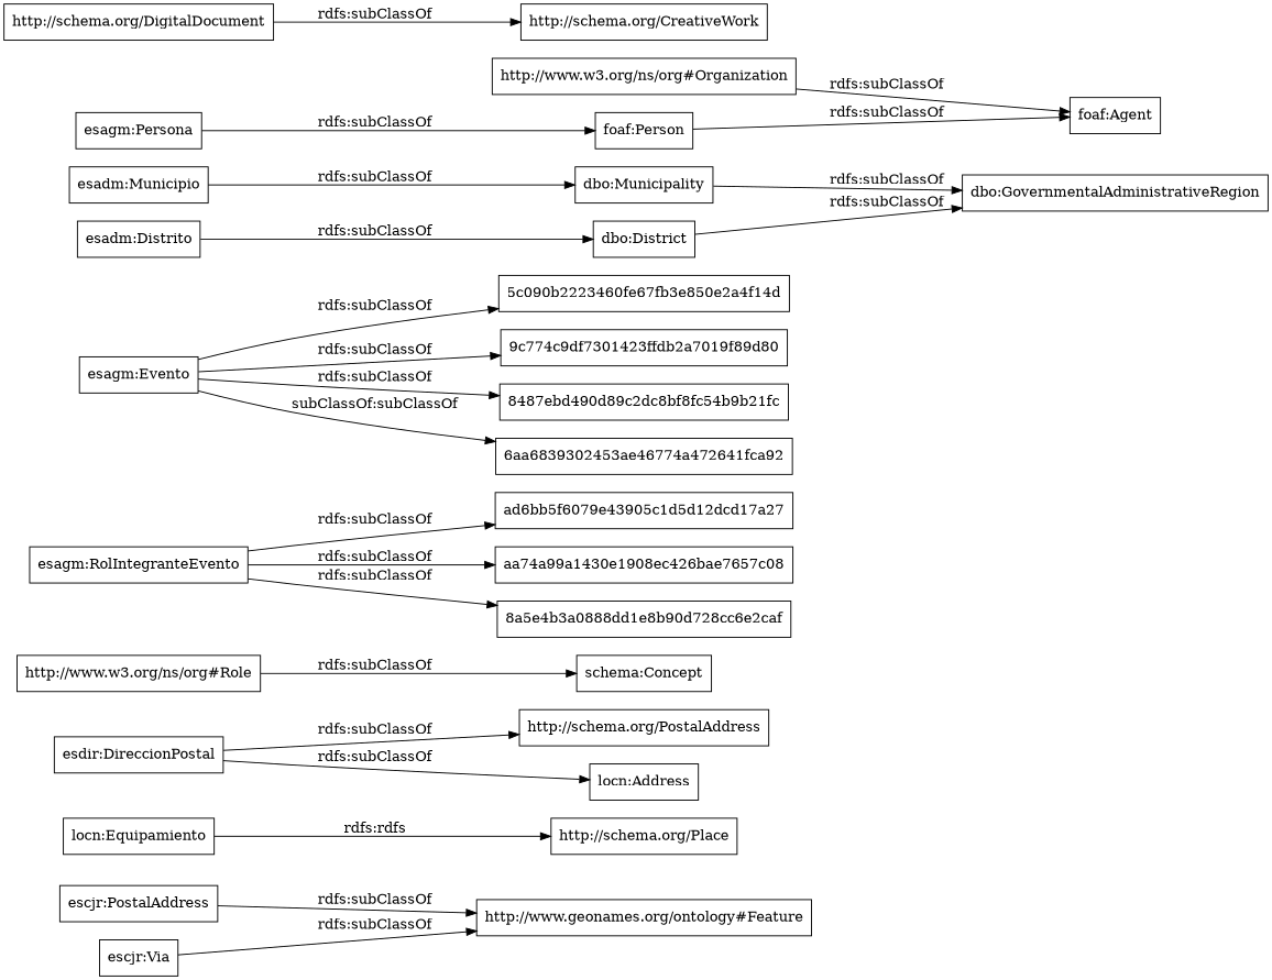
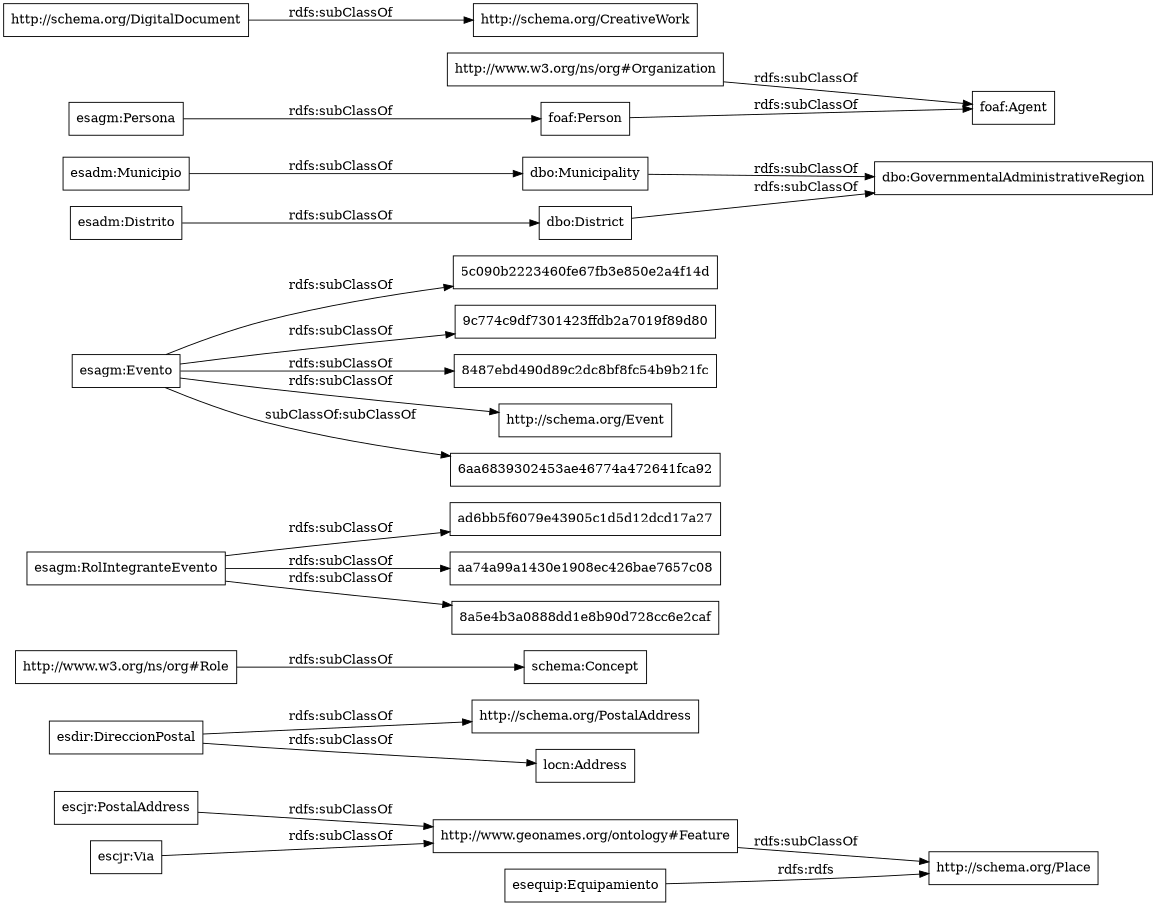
  digraph {
    rankdir=LR
    node [color=black shape=rectangle]
    n1 [label="escjr:PostalAddress"]
    "http://www.geonames.org/ontology#Feature"
    "http://schema.org/Place"
    "esdir:DireccionPostal"
    "http://schema.org/PostalAddress"
    "locn:Address"
    n7 [label="schema:Concept"]
    "http://www.w3.org/ns/org#Role"
    "esagm:RolIntegranteEvento"
    ad6bb5f6079e43905c1d5d12dcd17a27
    aa74a99a1430e1908ec426bae7657c08
    "8a5e4b3a0888dd1e8b90d728cc6e2caf"
    "escjr:Via"
    "esagm:Evento"
    "5c090b2223460fe67fb3e850e2a4f14d"
    "9c774c9df7301423ffdb2a7019f89d80"
    "8487ebd490d89c2dc8bf8fc54b9b21fc"
+   "http://schema.org/Event"
    "6aa6839302453ae46774a472641fca92"
    "esadm:Municipio"
    "dbo:Municipality"
    "dbo:GovernmentalAdministrativeRegion"
    "foaf:Person"
    "foaf:Agent"
    "http://www.w3.org/ns/org#Organization"
    "esagm:Persona"
    "http://schema.org/DigitalDocument"
    "http://schema.org/CreativeWork"
    "dbo:District"
-   "esequip:Equipamiento" [label="locn:Equipamiento"]
+   "esequip:Equipamiento"
    "esadm:Distrito"
    n1 -> "http://www.geonames.org/ontology#Feature" [label="rdfs:subClassOf"]
+   "http://www.geonames.org/ontology#Feature" -> "http://schema.org/Place" [label="rdfs:subClassOf"]
    "esdir:DireccionPostal" -> "http://schema.org/PostalAddress" [label="rdfs:subClassOf"]
    "esdir:DireccionPostal" -> "locn:Address" [label="rdfs:subClassOf"]
    "http://www.w3.org/ns/org#Role" -> n7 [label="rdfs:subClassOf"]
    "esagm:RolIntegranteEvento" -> ad6bb5f6079e43905c1d5d12dcd17a27 [label="rdfs:subClassOf"]
    "esagm:RolIntegranteEvento" -> aa74a99a1430e1908ec426bae7657c08 [label="rdfs:subClassOf"]
    "esagm:RolIntegranteEvento" -> "8a5e4b3a0888dd1e8b90d728cc6e2caf" [label="rdfs:subClassOf"]
    "escjr:Via" -> "http://www.geonames.org/ontology#Feature" [label="rdfs:subClassOf"]
    "esagm:Evento" -> "5c090b2223460fe67fb3e850e2a4f14d" [label="rdfs:subClassOf"]
    "esagm:Evento" -> "9c774c9df7301423ffdb2a7019f89d80" [label="rdfs:subClassOf"]
    "esagm:Evento" -> "8487ebd490d89c2dc8bf8fc54b9b21fc" [label="rdfs:subClassOf"]
+   "esagm:Evento" -> "http://schema.org/Event" [label="rdfs:subClassOf"]
    "esagm:Evento" -> "6aa6839302453ae46774a472641fca92" [label="subClassOf:subClassOf"]
    "esadm:Municipio" -> "dbo:Municipality" [label="rdfs:subClassOf"]
    "dbo:Municipality" -> "dbo:GovernmentalAdministrativeRegion" [label="rdfs:subClassOf"]
    "foaf:Person" -> "foaf:Agent" [label="rdfs:subClassOf"]
    "http://www.w3.org/ns/org#Organization" -> "foaf:Agent" [label="rdfs:subClassOf"]
    "esagm:Persona" -> "foaf:Person" [label="rdfs:subClassOf"]
    "http://schema.org/DigitalDocument" -> "http://schema.org/CreativeWork" [label="rdfs:subClassOf"]
    "dbo:District" -> "dbo:GovernmentalAdministrativeRegion" [label="rdfs:subClassOf"]
    "esequip:Equipamiento" -> "http://schema.org/Place" [label="rdfs:rdfs"]
    "esadm:Distrito" -> "dbo:District" [label="rdfs:subClassOf"]
  }
